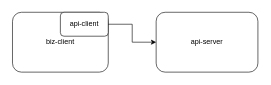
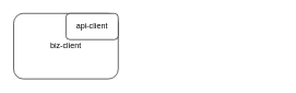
  <mxCell id="0" />
  <mxCell id="1" parent="0" />
- <mxCell id="2" value="api-server" style="rounded=1;whiteSpace=wrap;html=1;" vertex="1" parent="1"><mxGeometry x="260" y="20" width="170" height="100" as="geometry" /></mxCell>
  <mxCell id="3" value="" style="group" vertex="1" connectable="0" parent="1"><mxGeometry x="20" y="20" width="160" height="100" as="geometry" /></mxCell>
  <mxCell id="4" value="biz-client" style="rounded=1;whiteSpace=wrap;html=1;" vertex="1" parent="3"><mxGeometry width="160" height="100" as="geometry" /></mxCell>
  <mxCell id="5" value="api-client" style="rounded=1;whiteSpace=wrap;html=1;" vertex="1" parent="3"><mxGeometry x="80" width="80" height="40" as="geometry" /></mxCell>
- <mxCell id="6" value="" style="edgeStyle=orthogonalEdgeStyle;rounded=0;orthogonalLoop=1;jettySize=auto;html=1;" edge="1" parent="1" source="5" target="2"><mxGeometry relative="1" as="geometry" /></mxCell>
